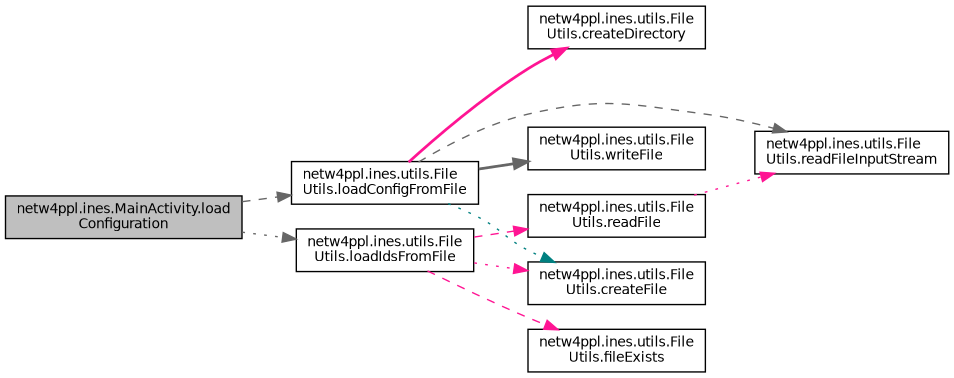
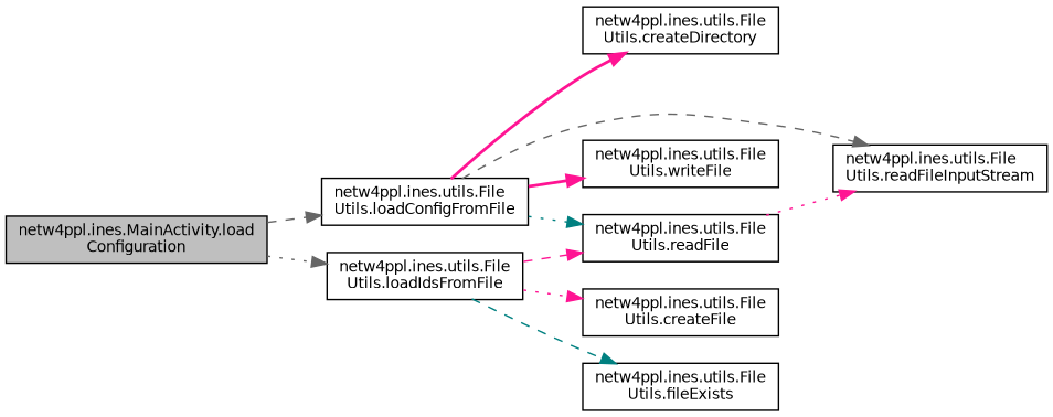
  digraph {
    rankdir=LR
    node [color=black fillcolor=white fontname=Helvetica fontsize=10 shape=record style=filled]
    edge [color=deeppink fontname=Helvetica fontsize=10 labelfontname=Helvetica labelfontsize=10 style=dashed]
    n1 [fillcolor=grey75 fontcolor=black height=0.2 label="netw4ppl.ines.MainActivity.load\lConfiguration" width=0.4]
    n2 [height=0.2 label="netw4ppl.ines.utils.File\lUtils.loadConfigFromFile" width=0.4]
    n3 [height=0.2 label="netw4ppl.ines.utils.File\lUtils.loadIdsFromFile" width=0.4]
    n4 [height=0.2 label="netw4ppl.ines.utils.File\lUtils.createDirectory" width=0.4]
    n5 [height=0.2 label="netw4ppl.ines.utils.File\lUtils.readFile" width=0.4]
    n6 [height=0.2 label="netw4ppl.ines.utils.File\lUtils.readFileInputStream" width=0.4]
    n7 [height=0.2 label="netw4ppl.ines.utils.File\lUtils.writeFile" width=0.4]
    n8 [height=0.2 label="netw4ppl.ines.utils.File\lUtils.createFile" width=0.4]
    n9 [height=0.2 label="netw4ppl.ines.utils.File\lUtils.fileExists" width=0.4]
    n1 -> n2 [color=gray40]
    n1 -> n3 [color=gray40 style=dotted]
    n2 -> n4 [style=bold]
-   n2 -> n8 [color=teal style=dotted]
+   n2 -> n5 [color=teal style=dotted]
    n2 -> n6 [color=gray40]
-   n2 -> n7 [color=gray40 style=bold]
+   n2 -> n7 [style=bold]
    n3 -> n5
    n3 -> n8 [style=dotted]
-   n3 -> n9
+   n3 -> n9 [color=teal]
    n5 -> n6 [style=dotted]
  }
